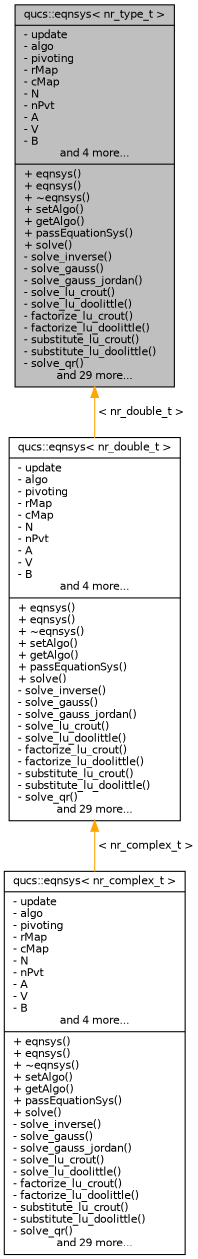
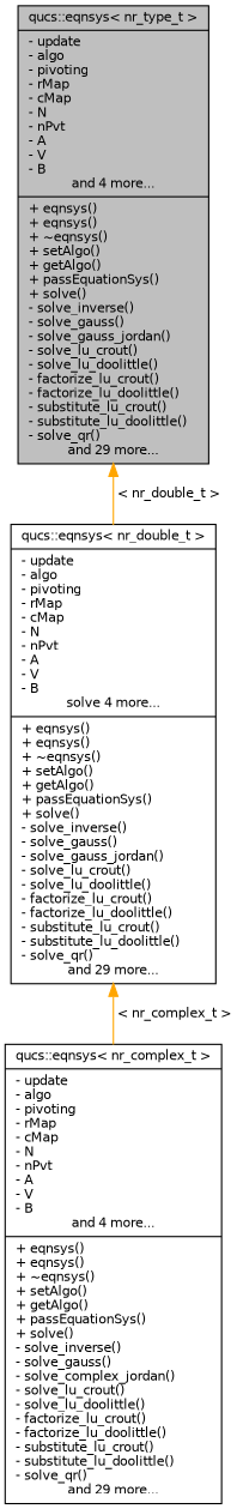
  digraph {
    node [color=black fillcolor=white fontname=Helvetica fontsize=10 shape=record style=filled]
    edge [color=orange dir=back fontname=Helvetica fontsize=10 labelfontname=Helvetica labelfontsize=10 style=solid]
    n1 [fillcolor=grey75 fontcolor=black height=0.2 label="{qucs::eqnsys\< nr_type_t \>\n|- update\l- algo\l- pivoting\l- rMap\l- cMap\l- N\l- nPvt\l- A\l- V\l- B\land 4 more...|+ eqnsys()\l+ eqnsys()\l+ ~eqnsys()\l+ setAlgo()\l+ getAlgo()\l+ passEquationSys()\l+ solve()\l- solve_inverse()\l- solve_gauss()\l- solve_gauss_jordan()\l- solve_lu_crout()\l- solve_lu_doolittle()\l- factorize_lu_crout()\l- factorize_lu_doolittle()\l- substitute_lu_crout()\l- substitute_lu_doolittle()\l- solve_qr()\land 29 more...}" width=0.4]
-   n2 [height=0.2 label="{qucs::eqnsys\< nr_double_t \>\n|- update\l- algo\l- pivoting\l- rMap\l- cMap\l- N\l- nPvt\l- A\l- V\l- B\land 4 more...|+ eqnsys()\l+ eqnsys()\l+ ~eqnsys()\l+ setAlgo()\l+ getAlgo()\l+ passEquationSys()\l+ solve()\l- solve_inverse()\l- solve_gauss()\l- solve_gauss_jordan()\l- solve_lu_crout()\l- solve_lu_doolittle()\l- factorize_lu_crout()\l- factorize_lu_doolittle()\l- substitute_lu_crout()\l- substitute_lu_doolittle()\l- solve_qr()\land 29 more...}" width=0.4]
-   n3 [height=0.2 label="{qucs::eqnsys\< nr_complex_t \>\n|- update\l- algo\l- pivoting\l- rMap\l- cMap\l- N\l- nPvt\l- A\l- V\l- B\land 4 more...|+ eqnsys()\l+ eqnsys()\l+ ~eqnsys()\l+ setAlgo()\l+ getAlgo()\l+ passEquationSys()\l+ solve()\l- solve_inverse()\l- solve_gauss()\l- solve_gauss_jordan()\l- solve_lu_crout()\l- solve_lu_doolittle()\l- factorize_lu_crout()\l- factorize_lu_doolittle()\l- substitute_lu_crout()\l- substitute_lu_doolittle()\l- solve_qr()\land 29 more...}" width=0.4]
+   n2 [height=0.2 label="{qucs::eqnsys\< nr_double_t \>\n|- update\l- algo\l- pivoting\l- rMap\l- cMap\l- N\l- nPvt\l- A\l- V\l- B\lsolve 4 more...|+ eqnsys()\l+ eqnsys()\l+ ~eqnsys()\l+ setAlgo()\l+ getAlgo()\l+ passEquationSys()\l+ solve()\l- solve_inverse()\l- solve_gauss()\l- solve_gauss_jordan()\l- solve_lu_crout()\l- solve_lu_doolittle()\l- factorize_lu_crout()\l- factorize_lu_doolittle()\l- substitute_lu_crout()\l- substitute_lu_doolittle()\l- solve_qr()\land 29 more...}" width=0.4]
+   n3 [height=0.2 label="{qucs::eqnsys\< nr_complex_t \>\n|- update\l- algo\l- pivoting\l- rMap\l- cMap\l- N\l- nPvt\l- A\l- V\l- B\land 4 more...|+ eqnsys()\l+ eqnsys()\l+ ~eqnsys()\l+ setAlgo()\l+ getAlgo()\l+ passEquationSys()\l+ solve()\l- solve_inverse()\l- solve_gauss()\l- solve_complex_jordan()\l- solve_lu_crout()\l- solve_lu_doolittle()\l- factorize_lu_crout()\l- factorize_lu_doolittle()\l- substitute_lu_crout()\l- substitute_lu_doolittle()\l- solve_qr()\land 29 more...}" width=0.4]
    n1 -> n2 [label=" \< nr_double_t \>"]
    n2 -> n3 [label=" \< nr_complex_t \>"]
  }
